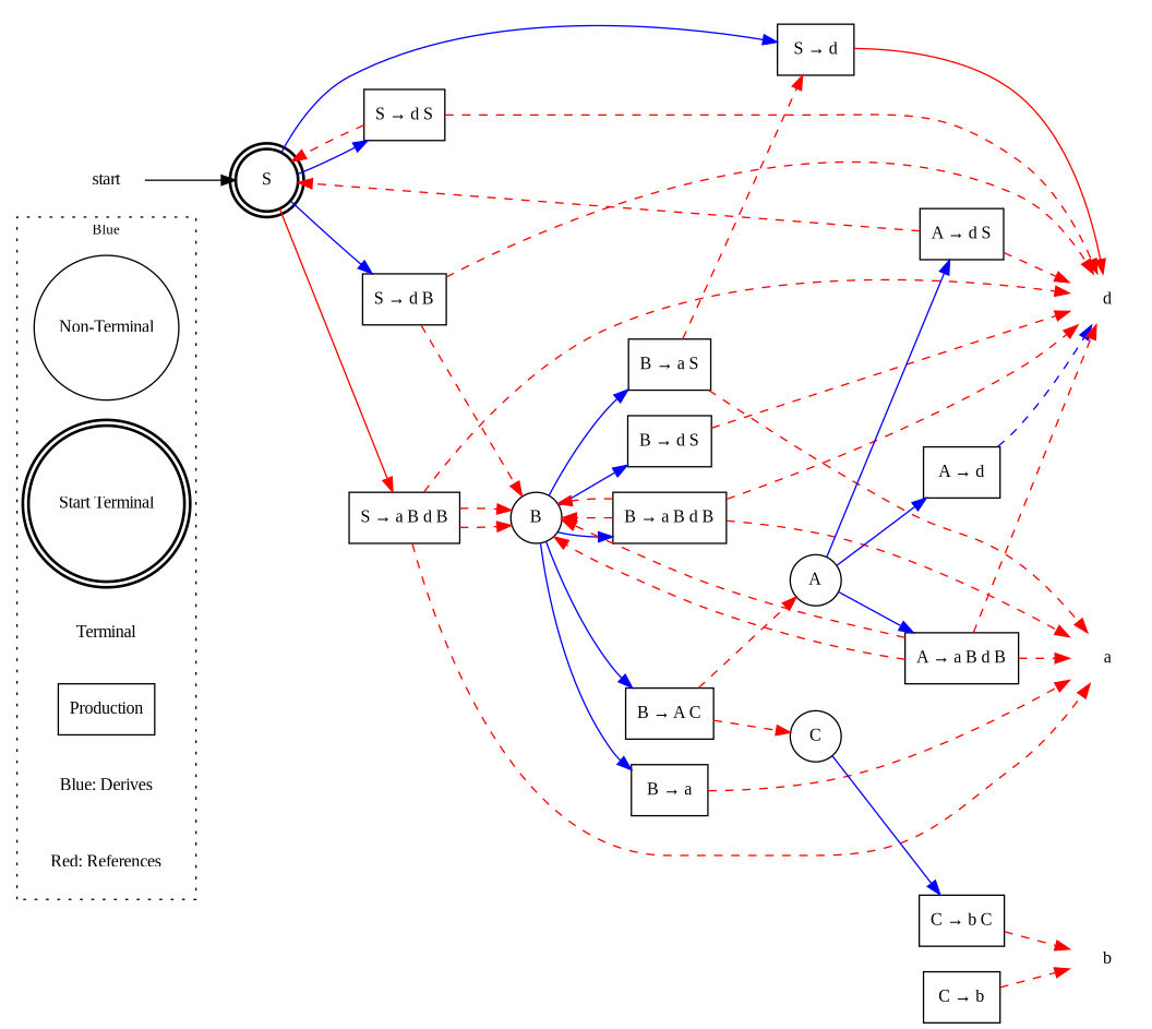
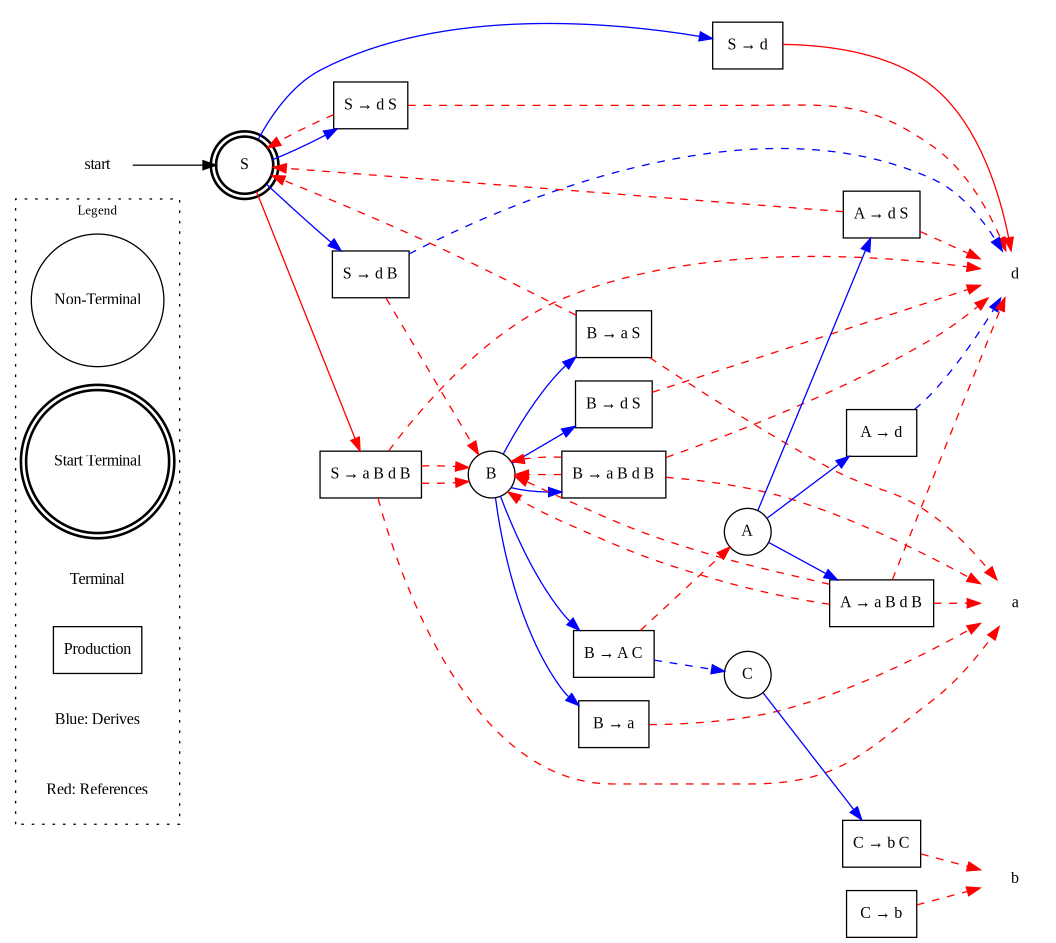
  digraph {
    fontname="Liberation Serif"
    rankdir=LR
    node [fontname="Liberation Serif" fontsize=12 shape=box]
    edge [fontname="Liberation Serif" fontsize=10 color=red style=dashed]
    n1 [label="Non-Terminal" shape=circle]
    n2 [label="Start Terminal" peripheries=2 shape=circle style=bold]
    n3 [label=Terminal shape=plaintext]
    n4 [label=Production]
    n5 [label="Blue: Derives" shape=plaintext]
    n6 [label="Red: References" shape=plaintext]
    start [shape=none]
    S [peripheries=2 shape=circle style=bold]
    n9 [label="S → d"]
    n10 [label="S → d S"]
    n11 [label="S → a B d B"]
    n12 [label="S → d B"]
    d [shape=plaintext]
    B [shape=circle]
    a [shape=plaintext]
    n16 [label="B → a"]
    n17 [label="B → a S"]
    n18 [label="B → A C"]
    n19 [label="B → d S"]
    n20 [label="B → a B d B"]
    C [shape=circle]
    A [shape=circle]
    n23 [label="C → b C"]
    b [shape=plaintext]
    n25 [label="C → b"]
    n26 [label="A → d"]
    n27 [label="A → d S"]
    n28 [label="A → a B d B"]
    subgraph cluster_1 {
      fontsize=10
-     label=Blue
+     label=Legend
      style=dotted
      n1
      n2
      n3
      n4
      n5
      n6
    }
    start -> S [color="" style=""]
    S -> n9 [color=blue style=""]
    S -> n10 [color=blue style=""]
    S -> n11 [style=""]
    S -> n12 [color=blue style=""]
    n9 -> d [style=solid]
    n10 -> S
    n10 -> d
    n11 -> d
    n11 -> B
    n11 -> B
    n11 -> a
-   n12 -> d
+   n12 -> d [color=blue]
    n12 -> B
    B -> n16 [color=blue style=""]
    B -> n17 [color=blue style=""]
    B -> n18 [color=blue style=""]
    B -> n19 [color=blue style=""]
    B -> n20 [color=blue style=""]
    n16 -> a
-   n17 -> n9
+   n17 -> S
    n17 -> a
-   n18 -> C
+   n18 -> C [color=blue]
    n18 -> A
    n19 -> d
    n20 -> d
    n20 -> B
    n20 -> B
    n20 -> a
    C -> n23 [color=blue style=""]
    A -> n26 [color=blue style=""]
    A -> n27 [color=blue style=""]
    A -> n28 [color=blue style=""]
    n23 -> b
    n25 -> b
    n26 -> d [color=blue]
    n27 -> S
    n27 -> d
    n28 -> d
    n28 -> B
    n28 -> B
    n28 -> a
  }
